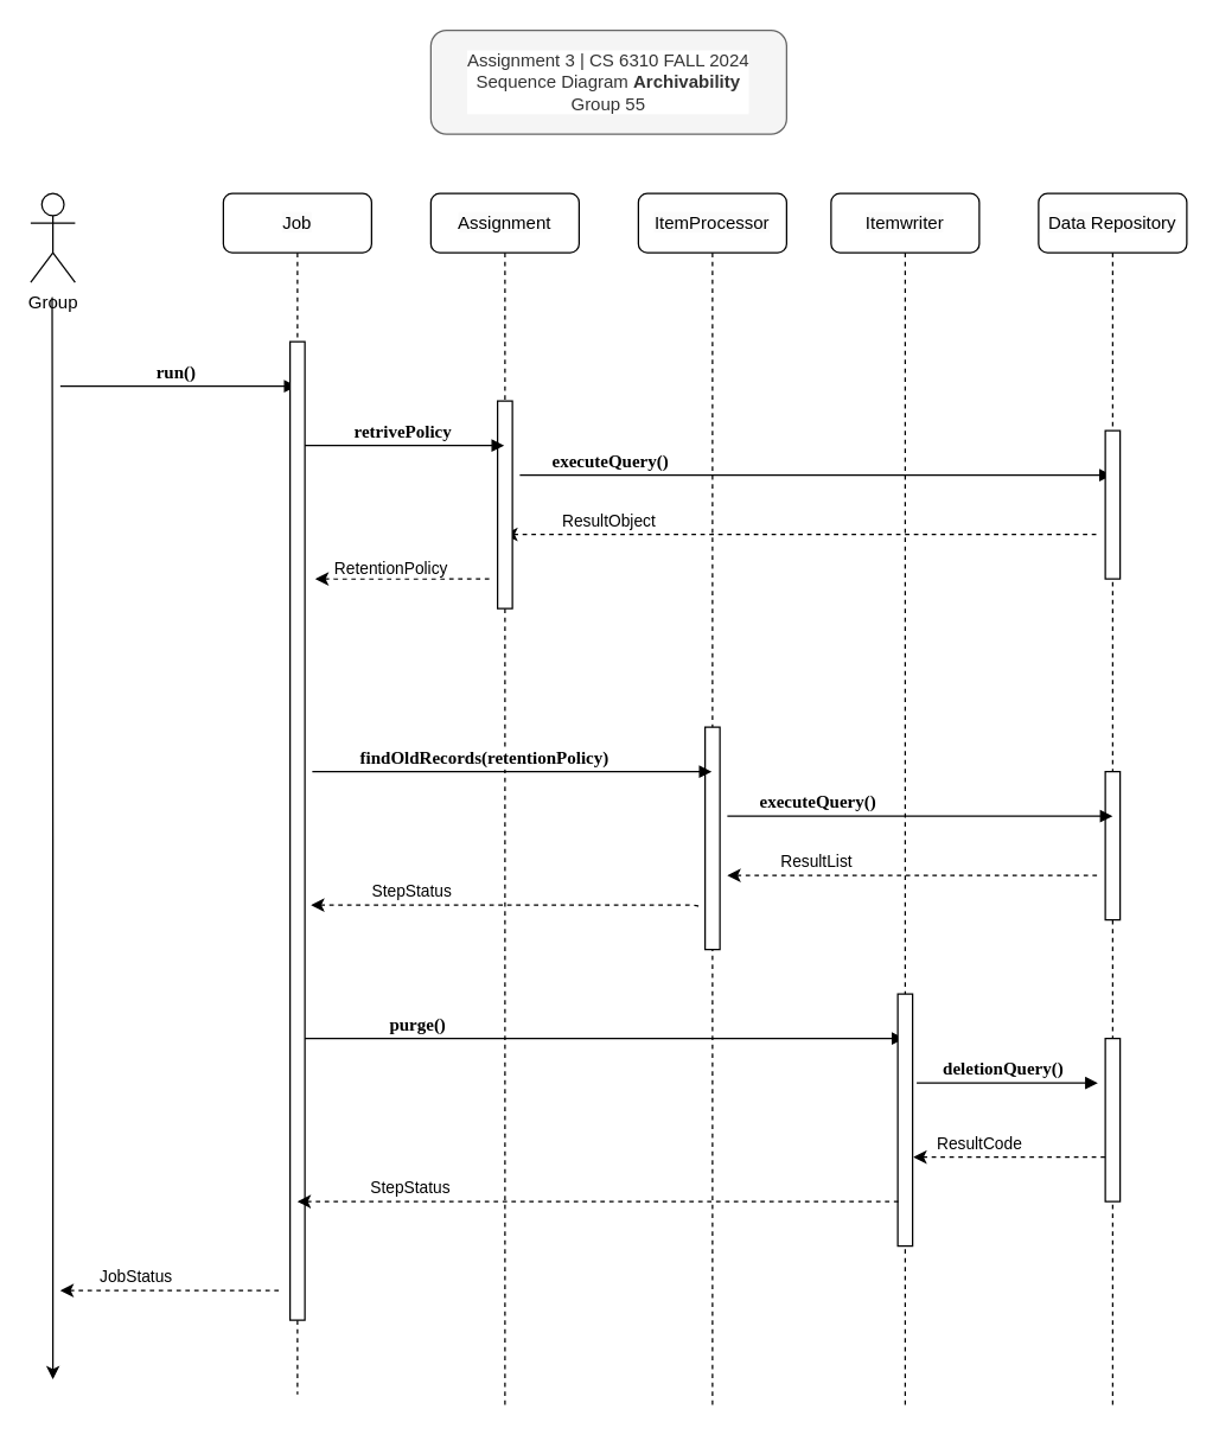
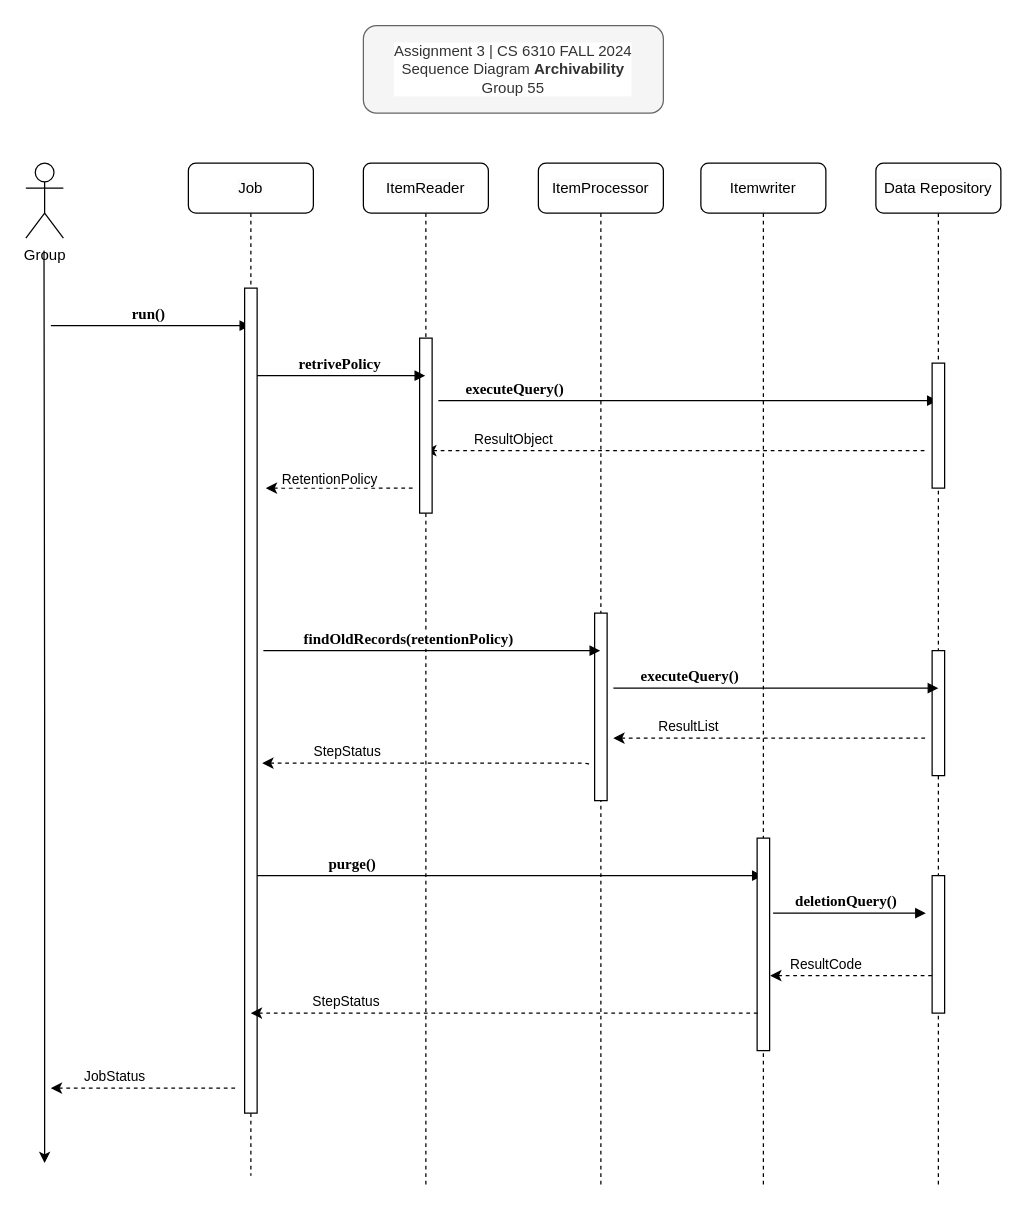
  <mxCell id="0" />
  <mxCell id="1" parent="0" />
  <mxCell id="2" value="&lt;div&gt;Group&lt;/div&gt;" style="shape=umlActor;verticalLabelPosition=bottom;verticalAlign=top;html=1;labelBackgroundColor=default;" vertex="1" parent="1"><mxGeometry x="20" y="130" width="30" height="60" as="geometry" /></mxCell>
  <mxCell id="3" style="edgeStyle=orthogonalEdgeStyle;rounded=0;orthogonalLoop=1;jettySize=auto;html=1;labelBackgroundColor=default;" edge="1" parent="1"><mxGeometry relative="1" as="geometry"><mxPoint x="35" y="930" as="targetPoint" /><mxPoint x="34.5" y="200" as="sourcePoint" /></mxGeometry></mxCell>
  <mxCell id="4" value="" style="html=1;verticalAlign=bottom;endArrow=block;labelBackgroundColor=default;fontFamily=Verdana;fontSize=12;edgeStyle=elbowEdgeStyle;elbow=vertical;" edge="1" parent="1" target="6"><mxGeometry x="-0.423" relative="1" as="geometry"><mxPoint x="40" y="260" as="sourcePoint" /><mxPoint x="180" y="260" as="targetPoint" /><mxPoint as="offset" /></mxGeometry></mxCell>
  <mxCell id="5" value="&lt;font face=&quot;Verdana&quot;&gt;&lt;span style=&quot;font-size: 12px;&quot;&gt;&lt;b&gt;run()&lt;/b&gt;&lt;/span&gt;&lt;/font&gt;" style="edgeLabel;html=1;align=center;verticalAlign=middle;resizable=0;points=[];labelBackgroundColor=default;" vertex="1" connectable="0" parent="4"><mxGeometry x="-0.466" y="1" relative="1" as="geometry"><mxPoint x="34" y="-9" as="offset" /></mxGeometry></mxCell>
  <mxCell id="6" value="&lt;span style=&quot;font-family: Helvetica; background-color: rgb(251, 251, 251);&quot;&gt;Job&lt;/span&gt;" style="shape=umlLifeline;perimeter=lifelinePerimeter;whiteSpace=wrap;html=1;container=1;collapsible=0;recursiveResize=0;outlineConnect=0;rounded=1;shadow=0;comic=0;labelBackgroundColor=default;strokeWidth=1;fontFamily=Verdana;fontSize=12;align=center;movable=1;resizable=1;rotatable=1;deletable=1;editable=1;locked=0;connectable=1;" vertex="1" parent="1"><mxGeometry x="150" y="130" width="100" height="810" as="geometry" /></mxCell>
  <mxCell id="7" value="" style="html=1;points=[];perimeter=orthogonalPerimeter;rounded=0;shadow=0;comic=0;labelBackgroundColor=default;strokeWidth=1;fontFamily=Verdana;fontSize=12;align=center;" vertex="1" parent="6"><mxGeometry x="45" y="100" width="10" height="660" as="geometry" /></mxCell>
  <mxCell id="8" value="" style="html=1;verticalAlign=bottom;endArrow=block;labelBackgroundColor=default;fontFamily=Verdana;fontSize=12;edgeStyle=elbowEdgeStyle;elbow=vertical;" edge="1" parent="6" target="13"><mxGeometry x="-0.423" relative="1" as="geometry"><mxPoint x="55" y="570" as="sourcePoint" /><mxPoint x="320" y="570.5" as="targetPoint" /><mxPoint as="offset" /></mxGeometry></mxCell>
  <mxCell id="9" value="&lt;font face=&quot;Verdana&quot;&gt;&lt;span style=&quot;font-size: 12px;&quot;&gt;&lt;b&gt;purge()&lt;/b&gt;&lt;/span&gt;&lt;/font&gt;" style="edgeLabel;html=1;align=center;verticalAlign=middle;resizable=0;points=[];labelBackgroundColor=default;" vertex="1" connectable="0" parent="8"><mxGeometry x="-0.466" y="1" relative="1" as="geometry"><mxPoint x="-33" y="-9" as="offset" /></mxGeometry></mxCell>
  <mxCell id="10" value="&lt;font face=&quot;Helvetica&quot;&gt;&lt;span style=&quot;font-size: 11px; text-wrap: wrap;&quot;&gt;JobStatus&lt;/span&gt;&lt;/font&gt;" style="html=1;verticalAlign=bottom;endArrow=none;labelBackgroundColor=default;fontFamily=Verdana;fontSize=12;edgeStyle=elbowEdgeStyle;elbow=horizontal;dashed=1;startArrow=classic;startFill=1;endFill=0;" edge="1" parent="6"><mxGeometry x="-0.332" relative="1" as="geometry"><mxPoint x="-110" y="740" as="sourcePoint" /><mxPoint x="39.5" y="740" as="targetPoint" /><mxPoint x="1" as="offset" /><Array as="points"><mxPoint x="-50" y="740" /></Array></mxGeometry></mxCell>
  <mxCell id="11" value="&lt;font face=&quot;Helvetica&quot;&gt;&lt;span style=&quot;background-color: rgb(251, 251, 251);&quot;&gt;ItemProcessor&lt;/span&gt;&lt;/font&gt;" style="shape=umlLifeline;perimeter=lifelinePerimeter;whiteSpace=wrap;html=1;container=1;collapsible=0;recursiveResize=0;outlineConnect=0;rounded=1;shadow=0;comic=0;labelBackgroundColor=default;strokeWidth=1;fontFamily=Verdana;fontSize=12;align=center;movable=1;resizable=1;rotatable=1;deletable=1;editable=1;locked=0;connectable=1;" vertex="1" parent="1"><mxGeometry x="430" y="130" width="100" height="820" as="geometry" /></mxCell>
  <mxCell id="12" value="" style="html=1;points=[];perimeter=orthogonalPerimeter;rounded=0;shadow=0;comic=0;labelBackgroundColor=default;strokeWidth=1;fontFamily=Verdana;fontSize=12;align=center;" vertex="1" parent="11"><mxGeometry x="45" y="360" width="10" height="150" as="geometry" /></mxCell>
  <mxCell id="13" value="&lt;font face=&quot;Helvetica&quot;&gt;&lt;span style=&quot;background-color: rgb(251, 251, 251);&quot;&gt;Itemwriter&lt;/span&gt;&lt;/font&gt;" style="shape=umlLifeline;perimeter=lifelinePerimeter;whiteSpace=wrap;html=1;container=1;collapsible=0;recursiveResize=0;outlineConnect=0;rounded=1;shadow=0;comic=0;labelBackgroundColor=default;strokeWidth=1;fontFamily=Verdana;fontSize=12;align=center;movable=1;resizable=1;rotatable=1;deletable=1;editable=1;locked=0;connectable=1;" vertex="1" parent="1"><mxGeometry x="560" y="130" width="100" height="820" as="geometry" /></mxCell>
  <mxCell id="14" value="" style="html=1;points=[];perimeter=orthogonalPerimeter;rounded=0;shadow=0;comic=0;labelBackgroundColor=default;strokeWidth=1;fontFamily=Verdana;fontSize=12;align=center;" vertex="1" parent="13"><mxGeometry x="45" y="540" width="10" height="170" as="geometry" /></mxCell>
  <mxCell id="15" value="&lt;font face=&quot;Helvetica&quot;&gt;&lt;span style=&quot;font-size: 11px; text-wrap: wrap;&quot;&gt;ResultObject&lt;/span&gt;&lt;/font&gt;" style="html=1;verticalAlign=bottom;endArrow=none;labelBackgroundColor=default;fontFamily=Verdana;fontSize=12;edgeStyle=elbowEdgeStyle;elbow=vertical;dashed=1;startArrow=classic;startFill=1;endFill=0;" edge="1" parent="1" source="18"><mxGeometry x="-0.648" relative="1" as="geometry"><mxPoint x="599.996" y="360" as="sourcePoint" /><mxPoint x="740" y="360" as="targetPoint" /><mxPoint as="offset" /></mxGeometry></mxCell>
  <mxCell id="16" value="" style="html=1;verticalAlign=bottom;endArrow=block;labelBackgroundColor=default;fontFamily=Verdana;fontSize=12;edgeStyle=elbowEdgeStyle;elbow=vertical;" edge="1" parent="1" target="23"><mxGeometry x="-0.423" relative="1" as="geometry"><mxPoint x="350" y="320" as="sourcePoint" /><mxPoint x="479.5" y="320" as="targetPoint" /><mxPoint as="offset" /></mxGeometry></mxCell>
  <mxCell id="17" value="&lt;font face=&quot;Verdana&quot;&gt;&lt;span style=&quot;font-size: 12px;&quot;&gt;&lt;b&gt;executeQuery()&lt;/b&gt;&lt;/span&gt;&lt;/font&gt;" style="edgeLabel;html=1;align=center;verticalAlign=middle;resizable=0;points=[];labelBackgroundColor=default;" vertex="1" connectable="0" parent="16"><mxGeometry x="-0.466" y="1" relative="1" as="geometry"><mxPoint x="-47" y="-9" as="offset" /></mxGeometry></mxCell>
- <mxCell id="18" value="&lt;font face=&quot;Helvetica&quot;&gt;&lt;span style=&quot;background-color: rgb(251, 251, 251);&quot;&gt;Assignment&lt;/span&gt;&lt;/font&gt;" style="shape=umlLifeline;perimeter=lifelinePerimeter;whiteSpace=wrap;html=1;container=1;collapsible=0;recursiveResize=0;outlineConnect=0;rounded=1;shadow=0;comic=0;labelBackgroundColor=default;strokeWidth=1;fontFamily=Verdana;fontSize=12;align=center;movable=1;resizable=1;rotatable=1;deletable=1;editable=1;locked=0;connectable=1;" vertex="1" parent="1"><mxGeometry x="290" y="130" width="100" height="820" as="geometry" /></mxCell>
+ <mxCell id="18" value="&lt;font face=&quot;Helvetica&quot;&gt;&lt;span style=&quot;background-color: rgb(251, 251, 251);&quot;&gt;ItemReader&lt;/span&gt;&lt;/font&gt;" style="shape=umlLifeline;perimeter=lifelinePerimeter;whiteSpace=wrap;html=1;container=1;collapsible=0;recursiveResize=0;outlineConnect=0;rounded=1;shadow=0;comic=0;labelBackgroundColor=default;strokeWidth=1;fontFamily=Verdana;fontSize=12;align=center;movable=1;resizable=1;rotatable=1;deletable=1;editable=1;locked=0;connectable=1;" vertex="1" parent="1"><mxGeometry x="290" y="130" width="100" height="820" as="geometry" /></mxCell>
  <mxCell id="19" value="" style="html=1;points=[];perimeter=orthogonalPerimeter;rounded=0;shadow=0;comic=0;labelBackgroundColor=default;strokeWidth=1;fontFamily=Verdana;fontSize=12;align=center;" vertex="1" parent="18"><mxGeometry x="45" y="140" width="10" height="140" as="geometry" /></mxCell>
  <mxCell id="20" value="&lt;font face=&quot;Helvetica&quot;&gt;&lt;span style=&quot;font-size: 11px; text-wrap: wrap;&quot;&gt;RetentionPolicy&lt;/span&gt;&lt;/font&gt;" style="html=1;verticalAlign=bottom;endArrow=none;labelBackgroundColor=default;fontFamily=Verdana;fontSize=12;edgeStyle=elbowEdgeStyle;elbow=vertical;dashed=1;startArrow=classic;startFill=1;endFill=0;" edge="1" parent="18"><mxGeometry x="-0.133" y="-2" relative="1" as="geometry"><mxPoint x="-78" y="260.01" as="sourcePoint" /><mxPoint x="40" y="260" as="targetPoint" /><mxPoint as="offset" /></mxGeometry></mxCell>
  <mxCell id="21" value="" style="html=1;verticalAlign=bottom;endArrow=block;labelBackgroundColor=default;fontFamily=Verdana;fontSize=12;edgeStyle=elbowEdgeStyle;elbow=vertical;" edge="1" parent="18" target="11"><mxGeometry x="-0.423" relative="1" as="geometry"><mxPoint x="-80" y="390" as="sourcePoint" /><mxPoint x="65" y="360" as="targetPoint" /><mxPoint as="offset" /><Array as="points"><mxPoint x="120" y="390" /></Array></mxGeometry></mxCell>
  <mxCell id="22" value="&lt;b style=&quot;font-family: Verdana; font-size: 12px;&quot;&gt;findOldRecords(retentionPolicy)&lt;/b&gt;" style="edgeLabel;html=1;align=center;verticalAlign=middle;resizable=0;points=[];labelBackgroundColor=default;" vertex="1" connectable="0" parent="21"><mxGeometry x="-0.466" y="1" relative="1" as="geometry"><mxPoint x="43" y="-9" as="offset" /></mxGeometry></mxCell>
  <mxCell id="23" value="&lt;font face=&quot;Helvetica&quot;&gt;&lt;span style=&quot;background-color: rgb(251, 251, 251);&quot;&gt;Data Repository&lt;/span&gt;&lt;/font&gt;" style="shape=umlLifeline;perimeter=lifelinePerimeter;whiteSpace=wrap;html=1;container=1;collapsible=0;recursiveResize=0;outlineConnect=0;rounded=1;shadow=0;comic=0;labelBackgroundColor=default;strokeWidth=1;fontFamily=Verdana;fontSize=12;align=center;movable=1;resizable=1;rotatable=1;deletable=1;editable=1;locked=0;connectable=1;" vertex="1" parent="1"><mxGeometry x="700" y="130" width="100" height="820" as="geometry" /></mxCell>
  <mxCell id="24" value="" style="html=1;points=[];perimeter=orthogonalPerimeter;rounded=0;shadow=0;comic=0;labelBackgroundColor=default;strokeWidth=1;fontFamily=Verdana;fontSize=12;align=center;" vertex="1" parent="23"><mxGeometry x="45" y="160" width="10" height="100" as="geometry" /></mxCell>
  <mxCell id="25" value="" style="html=1;points=[];perimeter=orthogonalPerimeter;rounded=0;shadow=0;comic=0;labelBackgroundColor=default;strokeWidth=1;fontFamily=Verdana;fontSize=12;align=center;" vertex="1" parent="23"><mxGeometry x="45" y="570" width="10" height="110" as="geometry" /></mxCell>
  <mxCell id="26" value="" style="html=1;points=[];perimeter=orthogonalPerimeter;rounded=0;shadow=0;comic=0;labelBackgroundColor=default;strokeWidth=1;fontFamily=Verdana;fontSize=12;align=center;" vertex="1" parent="23"><mxGeometry x="45" y="390" width="10" height="100" as="geometry" /></mxCell>
  <mxCell id="27" value="" style="html=1;verticalAlign=bottom;endArrow=block;labelBackgroundColor=default;fontFamily=Verdana;fontSize=12;edgeStyle=elbowEdgeStyle;elbow=vertical;" edge="1" parent="1"><mxGeometry x="-0.423" relative="1" as="geometry"><mxPoint x="205" y="300" as="sourcePoint" /><mxPoint x="339.5" y="300" as="targetPoint" /><mxPoint as="offset" /></mxGeometry></mxCell>
  <mxCell id="28" value="&lt;b style=&quot;font-family: Verdana; font-size: 12px;&quot;&gt;retrivePolicy&lt;/b&gt;" style="edgeLabel;html=1;align=center;verticalAlign=middle;resizable=0;points=[];labelBackgroundColor=default;" vertex="1" connectable="0" parent="27"><mxGeometry x="-0.466" y="1" relative="1" as="geometry"><mxPoint x="29" y="-9" as="offset" /></mxGeometry></mxCell>
  <mxCell id="29" value="&lt;font face=&quot;Helvetica&quot;&gt;&lt;span style=&quot;font-size: 11px; text-wrap: wrap;&quot;&gt;StepStatus&lt;/span&gt;&lt;/font&gt;" style="html=1;verticalAlign=bottom;endArrow=none;labelBackgroundColor=default;fontFamily=Verdana;fontSize=12;edgeStyle=elbowEdgeStyle;elbow=vertical;dashed=1;startArrow=classic;startFill=1;endFill=0;" edge="1" parent="1"><mxGeometry x="-0.626" relative="1" as="geometry"><mxPoint x="200" y="810" as="sourcePoint" /><mxPoint x="605.37" y="810" as="targetPoint" /><mxPoint as="offset" /><Array as="points"><mxPoint x="390" y="810" /><mxPoint x="388.25" y="810" /><mxPoint x="448.25" y="820" /></Array></mxGeometry></mxCell>
  <mxCell id="30" value="&lt;font face=&quot;Helvetica&quot;&gt;&lt;span style=&quot;font-size: 11px; text-wrap: wrap;&quot;&gt;ResultList&lt;/span&gt;&lt;/font&gt;" style="html=1;verticalAlign=bottom;endArrow=none;labelBackgroundColor=default;fontFamily=Verdana;fontSize=12;edgeStyle=elbowEdgeStyle;elbow=vertical;dashed=1;startArrow=classic;startFill=1;endFill=0;" edge="1" parent="1"><mxGeometry x="-0.52" relative="1" as="geometry"><mxPoint x="490" y="590" as="sourcePoint" /><mxPoint x="740" y="590" as="targetPoint" /><mxPoint as="offset" /></mxGeometry></mxCell>
  <mxCell id="31" value="" style="html=1;verticalAlign=bottom;endArrow=block;labelBackgroundColor=default;fontFamily=Verdana;fontSize=12;edgeStyle=elbowEdgeStyle;elbow=vertical;" edge="1" parent="1"><mxGeometry x="-0.423" relative="1" as="geometry"><mxPoint x="490" y="550" as="sourcePoint" /><mxPoint x="750" y="550" as="targetPoint" /><mxPoint as="offset" /></mxGeometry></mxCell>
  <mxCell id="32" value="&lt;b style=&quot;font-family: Verdana; font-size: 12px;&quot;&gt;executeQuery()&lt;/b&gt;" style="edgeLabel;html=1;align=center;verticalAlign=middle;resizable=0;points=[];labelBackgroundColor=default;" vertex="1" connectable="0" parent="31"><mxGeometry x="-0.466" y="1" relative="1" as="geometry"><mxPoint x="-9" y="-9" as="offset" /></mxGeometry></mxCell>
  <mxCell id="33" value="&lt;span style=&quot;font-family: Helvetica; font-size: 11px; text-wrap: wrap;&quot;&gt;StepStatus&lt;/span&gt;" style="html=1;verticalAlign=bottom;endArrow=none;labelBackgroundColor=default;fontFamily=Verdana;fontSize=12;edgeStyle=elbowEdgeStyle;elbow=vertical;dashed=1;startArrow=classic;startFill=1;endFill=0;entryX=-0.15;entryY=0.75;entryDx=0;entryDy=0;entryPerimeter=0;" edge="1" parent="1"><mxGeometry x="-0.483" relative="1" as="geometry"><mxPoint x="209.13" y="610" as="sourcePoint" /><mxPoint x="470.88" y="612.5" as="targetPoint" /><mxPoint as="offset" /><Array as="points"><mxPoint x="389.13" y="610" /><mxPoint x="387.38" y="610" /><mxPoint x="447.38" y="620" /></Array></mxGeometry></mxCell>
  <mxCell id="34" value="" style="html=1;verticalAlign=bottom;endArrow=block;labelBackgroundColor=default;fontFamily=Verdana;fontSize=12;edgeStyle=elbowEdgeStyle;elbow=vertical;" edge="1" parent="1"><mxGeometry x="-0.423" relative="1" as="geometry"><mxPoint x="617.75" y="730" as="sourcePoint" /><mxPoint x="740" y="730" as="targetPoint" /><mxPoint as="offset" /></mxGeometry></mxCell>
  <mxCell id="35" value="&lt;font face=&quot;Verdana&quot;&gt;&lt;span style=&quot;font-size: 12px;&quot;&gt;&lt;b&gt;deletionQuery()&lt;/b&gt;&lt;/span&gt;&lt;/font&gt;" style="edgeLabel;html=1;align=center;verticalAlign=middle;resizable=0;points=[];labelBackgroundColor=default;" vertex="1" connectable="0" parent="34"><mxGeometry x="-0.466" y="1" relative="1" as="geometry"><mxPoint x="25" y="-9" as="offset" /></mxGeometry></mxCell>
  <mxCell id="36" value="&lt;font face=&quot;Helvetica&quot;&gt;&lt;span style=&quot;font-size: 11px; text-wrap: wrap;&quot;&gt;ResultCode&lt;/span&gt;&lt;/font&gt;" style="html=1;verticalAlign=bottom;endArrow=none;labelBackgroundColor=default;fontFamily=Verdana;fontSize=12;edgeStyle=elbowEdgeStyle;elbow=vertical;dashed=1;startArrow=classic;startFill=1;endFill=0;" edge="1" parent="1"><mxGeometry x="-0.332" relative="1" as="geometry"><mxPoint x="615.5" y="780" as="sourcePoint" /><mxPoint x="745" y="780" as="targetPoint" /><mxPoint x="1" as="offset" /><Array as="points"><mxPoint x="655.5" y="780" /></Array></mxGeometry></mxCell>
  <mxCell id="37" value="Assignment 3 | CS 6310 FALL 2024&lt;div&gt;Sequence Diagram &lt;b&gt;Archivability&lt;/b&gt;&lt;/div&gt;&lt;div&gt;Group 55&lt;/div&gt;" style="rounded=1;whiteSpace=wrap;html=1;fillColor=#f5f5f5;fontColor=#333333;strokeColor=#666666;labelBackgroundColor=default;" vertex="1" parent="1"><mxGeometry x="290" y="20" width="240" height="70" as="geometry" /></mxCell>
